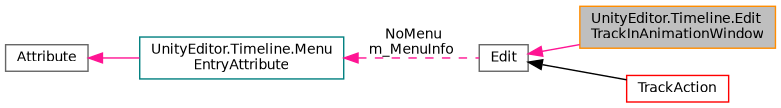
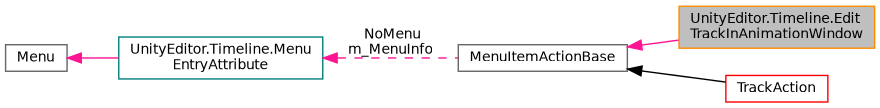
  digraph {
    rankdir=LR
    node [color=gray40 fillcolor=white fontname=Helvetica fontsize=10 shape=record style=filled]
    edge [color=deeppink dir=back fontname=Helvetica fontsize=10 labelfontname=Helvetica labelfontsize=10 style=solid]
    n1 [color=darkorange fillcolor=grey75 fontcolor=black height=0.2 label="UnityEditor.Timeline.Edit\lTrackInAnimationWindow" width=0.4]
    n2 [color=red height=0.2 label=TrackAction width=0.4]
-   n3 [height=0.2 label=Edit width=0.4]
+   n3 [height=0.2 label=MenuItemActionBase width=0.4]
    n4 [color=teal height=0.2 label="UnityEditor.Timeline.Menu\lEntryAttribute" width=0.4]
-   n5 [height=0.2 label=Attribute width=0.4]
+   n5 [height=0.2 label=Menu width=0.4]
    n3 -> n1
    n3 -> n2 [color=black]
    n4 -> n3 [label=" NoMenu\nm_MenuInfo" style=dashed]
    n5 -> n4
  }
